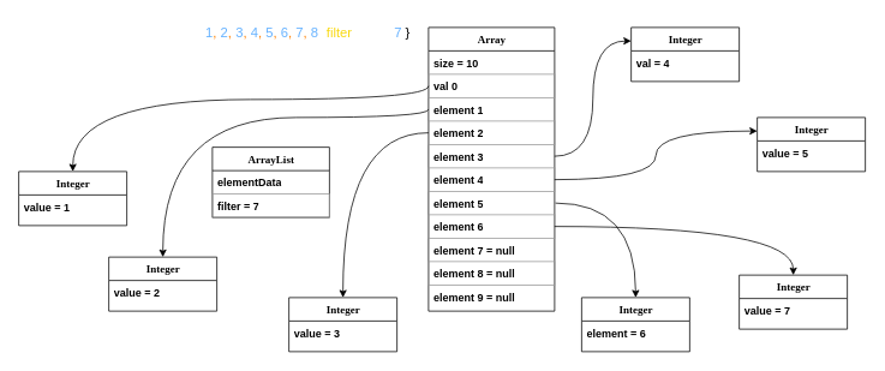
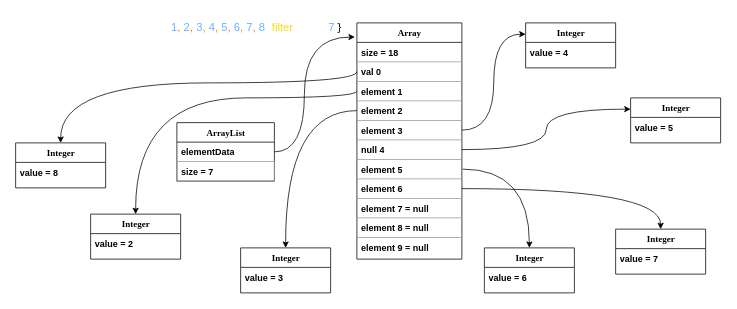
  <mxCell id="0" />
  <mxCell id="1" parent="0" />
  <mxCell id="2" value="ArrayList" style="swimlane;html=1;fontStyle=1;align=center;verticalAlign=top;childLayout=stackLayout;horizontal=1;startSize=26;horizontalStack=0;resizeParent=1;resizeLast=0;collapsible=1;marginBottom=0;swimlaneFillColor=#ffffff;rounded=0;shadow=0;comic=0;labelBackgroundColor=none;strokeWidth=1;fillColor=none;fontFamily=Verdana;fontSize=12" parent="1" vertex="1"><mxGeometry x="235" y="163" width="130" height="78" as="geometry" /></mxCell>
  <mxCell id="3" value="&lt;b&gt;elementData&lt;/b&gt;" style="text;html=1;strokeColor=none;fillColor=none;align=left;verticalAlign=top;spacingLeft=4;spacingRight=4;whiteSpace=wrap;overflow=hidden;rotatable=0;points=[[0,0.5],[1,0.5]];portConstraint=eastwest;fontColor=#000000;" parent="2" vertex="1"><mxGeometry y="26" width="130" height="26" as="geometry" /></mxCell>
- <mxCell id="4" value="&lt;font color=&quot;#000000&quot;&gt;&lt;b&gt;filter = 7&lt;/b&gt;&lt;/font&gt;" style="text;html=1;strokeColor=#999999;fillColor=none;align=left;verticalAlign=top;spacingLeft=4;spacingRight=4;whiteSpace=wrap;overflow=hidden;rotatable=0;points=[[0,0.5],[1,0.5]];portConstraint=eastwest;" parent="2" vertex="1"><mxGeometry y="52" width="130" height="26" as="geometry" /></mxCell>
+ <mxCell id="4" value="&lt;font color=&quot;#000000&quot;&gt;&lt;b&gt;size = 7&lt;/b&gt;&lt;/font&gt;" style="text;html=1;strokeColor=#999999;fillColor=none;align=left;verticalAlign=top;spacingLeft=4;spacingRight=4;whiteSpace=wrap;overflow=hidden;rotatable=0;points=[[0,0.5],[1,0.5]];portConstraint=eastwest;" parent="2" vertex="1"><mxGeometry y="52" width="130" height="26" as="geometry" /></mxCell>
  <mxCell id="5" value="Array" style="swimlane;html=1;fontStyle=1;align=center;verticalAlign=top;childLayout=stackLayout;horizontal=1;startSize=26;horizontalStack=0;resizeParent=1;resizeLast=0;collapsible=1;marginBottom=0;swimlaneFillColor=#ffffff;rounded=0;shadow=0;comic=0;labelBackgroundColor=default;strokeWidth=1;fillColor=none;fontFamily=Verdana;fontSize=12" parent="1" vertex="1"><mxGeometry x="475" y="30" width="140" height="315" as="geometry" /></mxCell>
- <mxCell id="6" value="size = 10" style="text;html=1;align=left;verticalAlign=top;spacingLeft=4;spacingRight=4;whiteSpace=wrap;overflow=hidden;rotatable=0;points=[[0,0.5],[1,0.5]];portConstraint=eastwest;fontColor=#000000;fontStyle=1" parent="5" vertex="1"><mxGeometry y="26" width="140" height="26" as="geometry" /></mxCell>
+ <mxCell id="6" value="size = 18" style="text;html=1;align=left;verticalAlign=top;spacingLeft=4;spacingRight=4;whiteSpace=wrap;overflow=hidden;rotatable=0;points=[[0,0.5],[1,0.5]];portConstraint=eastwest;fontColor=#000000;fontStyle=1" parent="5" vertex="1"><mxGeometry y="26" width="140" height="26" as="geometry" /></mxCell>
  <mxCell id="7" value="val 0" style="text;html=1;strokeColor=#999999;fillColor=none;align=left;verticalAlign=top;spacingLeft=4;spacingRight=4;whiteSpace=wrap;overflow=hidden;rotatable=0;points=[[0,0.5],[1,0.5]];portConstraint=eastwest;fontColor=#000000;fontStyle=1" parent="5" vertex="1"><mxGeometry y="52" width="140" height="26" as="geometry" /></mxCell>
  <mxCell id="8" value="element 1" style="text;html=1;strokeColor=none;fillColor=none;align=left;verticalAlign=top;spacingLeft=4;spacingRight=4;whiteSpace=wrap;overflow=hidden;rotatable=0;points=[[0,0.5],[1,0.5]];portConstraint=eastwest;fontColor=#000000;fontStyle=1" parent="5" vertex="1"><mxGeometry y="78" width="140" height="26" as="geometry" /></mxCell>
  <mxCell id="9" value="element 2" style="text;html=1;strokeColor=#999999;fillColor=none;align=left;verticalAlign=top;spacingLeft=4;spacingRight=4;whiteSpace=wrap;overflow=hidden;rotatable=0;points=[[0,0.5],[1,0.5]];portConstraint=eastwest;fontColor=#000000;fontStyle=1" parent="5" vertex="1"><mxGeometry y="104" width="140" height="26" as="geometry" /></mxCell>
  <mxCell id="10" value="element 3" style="text;html=1;strokeColor=none;fillColor=none;align=left;verticalAlign=top;spacingLeft=4;spacingRight=4;whiteSpace=wrap;overflow=hidden;rotatable=0;points=[[0,0.5],[1,0.5]];portConstraint=eastwest;fontColor=#000000;fontStyle=1" parent="5" vertex="1"><mxGeometry y="130" width="140" height="26" as="geometry" /></mxCell>
- <mxCell id="11" value="element 4" style="text;html=1;strokeColor=#999999;fillColor=none;align=left;verticalAlign=top;spacingLeft=4;spacingRight=4;whiteSpace=wrap;overflow=hidden;rotatable=0;points=[[0,0.5],[1,0.5]];portConstraint=eastwest;fontColor=#000000;fontStyle=1" parent="5" vertex="1"><mxGeometry y="156" width="140" height="26" as="geometry" /></mxCell>
+ <mxCell id="11" value="null 4" style="text;html=1;strokeColor=#999999;fillColor=none;align=left;verticalAlign=top;spacingLeft=4;spacingRight=4;whiteSpace=wrap;overflow=hidden;rotatable=0;points=[[0,0.5],[1,0.5]];portConstraint=eastwest;fontColor=#000000;fontStyle=1" parent="5" vertex="1"><mxGeometry y="156" width="140" height="26" as="geometry" /></mxCell>
  <mxCell id="12" value="element 5" style="text;html=1;strokeColor=none;fillColor=none;align=left;verticalAlign=top;spacingLeft=4;spacingRight=4;whiteSpace=wrap;overflow=hidden;rotatable=0;points=[[0,0.5],[1,0.5]];portConstraint=eastwest;fontColor=#000000;fontStyle=1;perimeterSpacing=1;" parent="5" vertex="1"><mxGeometry y="182" width="140" height="26" as="geometry" /></mxCell>
  <mxCell id="13" value="element 6" style="text;html=1;strokeColor=#999999;fillColor=none;align=left;verticalAlign=top;spacingLeft=4;spacingRight=4;whiteSpace=wrap;overflow=hidden;rotatable=0;points=[[0,0.5],[1,0.5]];portConstraint=eastwest;fontColor=#000000;fontStyle=1" parent="5" vertex="1"><mxGeometry y="208" width="140" height="26" as="geometry" /></mxCell>
  <mxCell id="14" value="element 7 = null" style="text;html=1;strokeColor=none;fillColor=none;align=left;verticalAlign=top;spacingLeft=4;spacingRight=4;whiteSpace=wrap;overflow=hidden;rotatable=0;points=[[0,0.5],[1,0.5]];portConstraint=eastwest;fontColor=#000000;fontStyle=1;perimeterSpacing=1;" parent="5" vertex="1"><mxGeometry y="234" width="140" height="26" as="geometry" /></mxCell>
  <mxCell id="15" value="element 8 = null" style="text;html=1;strokeColor=#999999;fillColor=none;align=left;verticalAlign=top;spacingLeft=4;spacingRight=4;whiteSpace=wrap;overflow=hidden;rotatable=0;points=[[0,0.5],[1,0.5]];portConstraint=eastwest;fontColor=#000000;fontStyle=1" parent="5" vertex="1"><mxGeometry y="260" width="140" height="26" as="geometry" /></mxCell>
  <mxCell id="16" value="element 9 = null" style="text;html=1;strokeColor=none;fillColor=none;align=left;verticalAlign=top;spacingLeft=4;spacingRight=4;whiteSpace=wrap;overflow=hidden;rotatable=0;points=[[0,0.5],[1,0.5]];portConstraint=eastwest;fontColor=#000000;fontStyle=1;perimeterSpacing=1;" parent="5" vertex="1"><mxGeometry y="286" width="140" height="26" as="geometry" /></mxCell>
  <mxCell id="17" value="Integer" style="swimlane;html=1;fontStyle=1;align=center;verticalAlign=top;childLayout=stackLayout;horizontal=1;startSize=26;horizontalStack=0;resizeParent=1;resizeLast=0;collapsible=1;marginBottom=0;swimlaneFillColor=#ffffff;rounded=0;shadow=0;comic=0;labelBackgroundColor=none;strokeWidth=1;fillColor=none;fontFamily=Verdana;fontSize=12" parent="1" vertex="1"><mxGeometry x="20" y="190" width="120" height="60" as="geometry" /></mxCell>
- <mxCell id="18" value="value = 1" style="text;html=1;strokeColor=none;fillColor=none;align=left;verticalAlign=top;spacingLeft=4;spacingRight=4;whiteSpace=wrap;overflow=hidden;rotatable=0;points=[[0,0.5],[1,0.5]];portConstraint=eastwest;fontColor=#000000;fontStyle=1" parent="17" vertex="1"><mxGeometry y="26" width="120" height="26" as="geometry" /></mxCell>
+ <mxCell id="18" value="value = 8" style="text;html=1;strokeColor=none;fillColor=none;align=left;verticalAlign=top;spacingLeft=4;spacingRight=4;whiteSpace=wrap;overflow=hidden;rotatable=0;points=[[0,0.5],[1,0.5]];portConstraint=eastwest;fontColor=#000000;fontStyle=1" parent="17" vertex="1"><mxGeometry y="26" width="120" height="26" as="geometry" /></mxCell>
  <mxCell id="19" value="&lt;font style=&quot;font-size: 15px;&quot;&gt;&lt;font color=&quot;#ffffff&quot; style=&quot;font-size: 15px;&quot;&gt;intArrayOf(&lt;/font&gt;&lt;span style=&quot;background-color: initial; font-size: 15px;&quot;&gt;&lt;font style=&quot;font-size: 15px;&quot; color=&quot;#66b2ff&quot;&gt;1&lt;/font&gt;&lt;font style=&quot;font-size: 15px;&quot;&gt;&lt;font color=&quot;#ff8000&quot; style=&quot;font-size: 15px;&quot;&gt;,&lt;/font&gt; &lt;/font&gt;&lt;font style=&quot;font-size: 15px;&quot; color=&quot;#66b2ff&quot;&gt;2&lt;/font&gt;&lt;font style=&quot;font-size: 15px;&quot; color=&quot;#ff8000&quot;&gt;,&lt;/font&gt;&lt;font style=&quot;font-size: 15px;&quot; color=&quot;#66b2ff&quot;&gt; 3&lt;/font&gt;&lt;font style=&quot;font-size: 15px;&quot; color=&quot;#ff8000&quot;&gt;,&lt;/font&gt;&lt;font style=&quot;font-size: 15px;&quot; color=&quot;#66b2ff&quot;&gt; 4&lt;/font&gt;&lt;font style=&quot;font-size: 15px;&quot; color=&quot;#ff8000&quot;&gt;,&lt;/font&gt;&lt;font style=&quot;font-size: 15px;&quot; color=&quot;#66b2ff&quot;&gt; 5&lt;/font&gt;&lt;font style=&quot;font-size: 15px;&quot; color=&quot;#ff8000&quot;&gt;,&lt;/font&gt;&lt;font style=&quot;font-size: 15px;&quot; color=&quot;#66b2ff&quot;&gt; 6&lt;/font&gt;&lt;font style=&quot;font-size: 15px;&quot; color=&quot;#ff8000&quot;&gt;,&lt;/font&gt;&lt;font style=&quot;font-size: 15px;&quot; color=&quot;#66b2ff&quot;&gt; 7&lt;/font&gt;&lt;font style=&quot;font-size: 15px;&quot; color=&quot;#ff8000&quot;&gt;,&lt;/font&gt;&lt;font style=&quot;font-size: 15px;&quot; color=&quot;#66b2ff&quot;&gt; 8&lt;/font&gt;&lt;font color=&quot;#ffffff&quot;&gt;).&lt;/font&gt;&lt;font style=&quot;font-size: 15px;&quot; color=&quot;#f8d80d&quot;&gt;filter&lt;/font&gt; &lt;font color=&quot;#ffffff&quot;&gt;{ it &amp;lt;=&lt;/font&gt; &lt;font style=&quot;font-size: 15px;&quot; color=&quot;#66b2ff&quot;&gt;7&lt;/font&gt; }&lt;/span&gt;&lt;/font&gt;" style="text;html=1;align=center;verticalAlign=middle;whiteSpace=wrap;rounded=0;fontSize=15;" parent="1" vertex="1"><mxGeometry x="150" y="20" width="310" height="30" as="geometry" /></mxCell>
+ <mxCell id="20" style="edgeStyle=orthogonalEdgeStyle;rounded=0;orthogonalLoop=1;jettySize=auto;html=1;entryX=-0.019;entryY=0.06;entryDx=0;entryDy=0;entryPerimeter=0;curved=1;" parent="1" source="3" target="5" edge="1"><mxGeometry relative="1" as="geometry"><Array as="points"><mxPoint x="405" y="202" /><mxPoint x="405" y="49" /></Array></mxGeometry></mxCell>
  <mxCell id="21" value="Integer" style="swimlane;html=1;fontStyle=1;align=center;verticalAlign=top;childLayout=stackLayout;horizontal=1;startSize=26;horizontalStack=0;resizeParent=1;resizeLast=0;collapsible=1;marginBottom=0;swimlaneFillColor=#ffffff;rounded=0;shadow=0;comic=0;labelBackgroundColor=none;strokeWidth=1;fillColor=none;fontFamily=Verdana;fontSize=12" parent="1" vertex="1"><mxGeometry x="120" y="285" width="120" height="60" as="geometry" /></mxCell>
  <mxCell id="22" value="value = 2" style="text;html=1;strokeColor=none;fillColor=none;align=left;verticalAlign=top;spacingLeft=4;spacingRight=4;whiteSpace=wrap;overflow=hidden;rotatable=0;points=[[0,0.5],[1,0.5]];portConstraint=eastwest;fontColor=#000000;fontStyle=1" parent="21" vertex="1"><mxGeometry y="26" width="120" height="26" as="geometry" /></mxCell>
  <mxCell id="23" value="Integer" style="swimlane;html=1;fontStyle=1;align=center;verticalAlign=top;childLayout=stackLayout;horizontal=1;startSize=26;horizontalStack=0;resizeParent=1;resizeLast=0;collapsible=1;marginBottom=0;swimlaneFillColor=#ffffff;rounded=0;shadow=0;comic=0;labelBackgroundColor=none;strokeWidth=1;fillColor=none;fontFamily=Verdana;fontSize=12" parent="1" vertex="1"><mxGeometry x="320" y="330" width="120" height="60" as="geometry" /></mxCell>
  <mxCell id="24" value="value = 3" style="text;html=1;strokeColor=none;fillColor=none;align=left;verticalAlign=top;spacingLeft=4;spacingRight=4;whiteSpace=wrap;overflow=hidden;rotatable=0;points=[[0,0.5],[1,0.5]];portConstraint=eastwest;fontColor=#000000;fontStyle=1" parent="23" vertex="1"><mxGeometry y="26" width="120" height="26" as="geometry" /></mxCell>
  <mxCell id="25" value="Integer" style="swimlane;html=1;fontStyle=1;align=center;verticalAlign=top;childLayout=stackLayout;horizontal=1;startSize=26;horizontalStack=0;resizeParent=1;resizeLast=0;collapsible=1;marginBottom=0;swimlaneFillColor=#ffffff;rounded=0;shadow=0;comic=0;labelBackgroundColor=none;strokeWidth=1;fillColor=none;fontFamily=Verdana;fontSize=12" parent="1" vertex="1"><mxGeometry x="700" y="30" width="120" height="60" as="geometry" /></mxCell>
- <mxCell id="26" value="val = 4" style="text;html=1;strokeColor=none;fillColor=none;align=left;verticalAlign=top;spacingLeft=4;spacingRight=4;whiteSpace=wrap;overflow=hidden;rotatable=0;points=[[0,0.5],[1,0.5]];portConstraint=eastwest;fontColor=#000000;fontStyle=1" parent="25" vertex="1"><mxGeometry y="26" width="120" height="26" as="geometry" /></mxCell>
+ <mxCell id="26" value="value = 4" style="text;html=1;strokeColor=none;fillColor=none;align=left;verticalAlign=top;spacingLeft=4;spacingRight=4;whiteSpace=wrap;overflow=hidden;rotatable=0;points=[[0,0.5],[1,0.5]];portConstraint=eastwest;fontColor=#000000;fontStyle=1" parent="25" vertex="1"><mxGeometry y="26" width="120" height="26" as="geometry" /></mxCell>
  <mxCell id="27" value="Integer" style="swimlane;html=1;fontStyle=1;align=center;verticalAlign=top;childLayout=stackLayout;horizontal=1;startSize=26;horizontalStack=0;resizeParent=1;resizeLast=0;collapsible=1;marginBottom=0;swimlaneFillColor=#ffffff;rounded=0;shadow=0;comic=0;labelBackgroundColor=none;strokeWidth=1;fillColor=none;fontFamily=Verdana;fontSize=12" parent="1" vertex="1"><mxGeometry x="840" y="130" width="120" height="60" as="geometry" /></mxCell>
  <mxCell id="28" value="value = 5" style="text;html=1;strokeColor=none;fillColor=none;align=left;verticalAlign=top;spacingLeft=4;spacingRight=4;whiteSpace=wrap;overflow=hidden;rotatable=0;points=[[0,0.5],[1,0.5]];portConstraint=eastwest;fontColor=#000000;fontStyle=1" parent="27" vertex="1"><mxGeometry y="26" width="120" height="26" as="geometry" /></mxCell>
  <mxCell id="29" value="Integer" style="swimlane;html=1;fontStyle=1;align=center;verticalAlign=top;childLayout=stackLayout;horizontal=1;startSize=26;horizontalStack=0;resizeParent=1;resizeLast=0;collapsible=1;marginBottom=0;swimlaneFillColor=#ffffff;rounded=0;shadow=0;comic=0;labelBackgroundColor=none;strokeWidth=1;fillColor=none;fontFamily=Verdana;fontSize=12" parent="1" vertex="1"><mxGeometry x="645" y="330" width="120" height="60" as="geometry" /></mxCell>
- <mxCell id="30" value="element = 6" style="text;html=1;strokeColor=none;fillColor=none;align=left;verticalAlign=top;spacingLeft=4;spacingRight=4;whiteSpace=wrap;overflow=hidden;rotatable=0;points=[[0,0.5],[1,0.5]];portConstraint=eastwest;fontColor=#000000;fontStyle=1" parent="29" vertex="1"><mxGeometry y="26" width="120" height="26" as="geometry" /></mxCell>
+ <mxCell id="30" value="value = 6" style="text;html=1;strokeColor=none;fillColor=none;align=left;verticalAlign=top;spacingLeft=4;spacingRight=4;whiteSpace=wrap;overflow=hidden;rotatable=0;points=[[0,0.5],[1,0.5]];portConstraint=eastwest;fontColor=#000000;fontStyle=1" parent="29" vertex="1"><mxGeometry y="26" width="120" height="26" as="geometry" /></mxCell>
  <mxCell id="31" value="Integer" style="swimlane;html=1;fontStyle=1;align=center;verticalAlign=top;childLayout=stackLayout;horizontal=1;startSize=26;horizontalStack=0;resizeParent=1;resizeLast=0;collapsible=1;marginBottom=0;swimlaneFillColor=#ffffff;rounded=0;shadow=0;comic=0;labelBackgroundColor=none;strokeWidth=1;fillColor=none;fontFamily=Verdana;fontSize=12" parent="1" vertex="1"><mxGeometry x="820" y="305" width="120" height="60" as="geometry" /></mxCell>
  <mxCell id="32" value="value = 7" style="text;html=1;strokeColor=none;fillColor=none;align=left;verticalAlign=top;spacingLeft=4;spacingRight=4;whiteSpace=wrap;overflow=hidden;rotatable=0;points=[[0,0.5],[1,0.5]];portConstraint=eastwest;fontColor=#000000;fontStyle=1" parent="31" vertex="1"><mxGeometry y="26" width="120" height="26" as="geometry" /></mxCell>
  <mxCell id="33" style="edgeStyle=orthogonalEdgeStyle;rounded=0;orthogonalLoop=1;jettySize=auto;html=1;exitX=0;exitY=0.5;exitDx=0;exitDy=0;entryX=0.5;entryY=0;entryDx=0;entryDy=0;curved=1;" parent="1" source="8" target="21" edge="1"><mxGeometry relative="1" as="geometry"><Array as="points"><mxPoint x="475" y="130" /><mxPoint x="180" y="130" /></Array></mxGeometry></mxCell>
  <mxCell id="34" style="edgeStyle=orthogonalEdgeStyle;rounded=0;orthogonalLoop=1;jettySize=auto;html=1;exitX=1;exitY=0.5;exitDx=0;exitDy=0;entryX=0;entryY=0.25;entryDx=0;entryDy=0;curved=1;" parent="1" source="10" target="25" edge="1"><mxGeometry relative="1" as="geometry" /></mxCell>
  <mxCell id="35" style="edgeStyle=orthogonalEdgeStyle;rounded=0;orthogonalLoop=1;jettySize=auto;html=1;exitX=1;exitY=0.5;exitDx=0;exitDy=0;entryX=0;entryY=0.25;entryDx=0;entryDy=0;curved=1;" parent="1" source="11" target="27" edge="1"><mxGeometry relative="1" as="geometry" /></mxCell>
  <mxCell id="36" style="edgeStyle=orthogonalEdgeStyle;rounded=0;orthogonalLoop=1;jettySize=auto;html=1;exitX=1;exitY=0.5;exitDx=0;exitDy=0;entryX=0.5;entryY=0;entryDx=0;entryDy=0;curved=1;" parent="1" source="12" target="29" edge="1"><mxGeometry relative="1" as="geometry" /></mxCell>
  <mxCell id="37" style="edgeStyle=orthogonalEdgeStyle;rounded=0;orthogonalLoop=1;jettySize=auto;html=1;exitX=1;exitY=0.5;exitDx=0;exitDy=0;entryX=0.5;entryY=0;entryDx=0;entryDy=0;curved=1;" parent="1" source="13" target="31" edge="1"><mxGeometry relative="1" as="geometry" /></mxCell>
  <mxCell id="38" style="edgeStyle=orthogonalEdgeStyle;rounded=0;orthogonalLoop=1;jettySize=auto;html=1;exitX=0;exitY=0.5;exitDx=0;exitDy=0;entryX=0.5;entryY=0;entryDx=0;entryDy=0;curved=1;" parent="1" source="9" target="23" edge="1"><mxGeometry relative="1" as="geometry" /></mxCell>
  <mxCell id="39" style="edgeStyle=orthogonalEdgeStyle;rounded=0;orthogonalLoop=1;jettySize=auto;html=1;exitX=0;exitY=0.5;exitDx=0;exitDy=0;entryX=0.5;entryY=0;entryDx=0;entryDy=0;curved=1;" parent="1" source="7" target="17" edge="1"><mxGeometry relative="1" as="geometry"><Array as="points"><mxPoint x="475" y="110" /><mxPoint x="80" y="110" /></Array></mxGeometry></mxCell>
